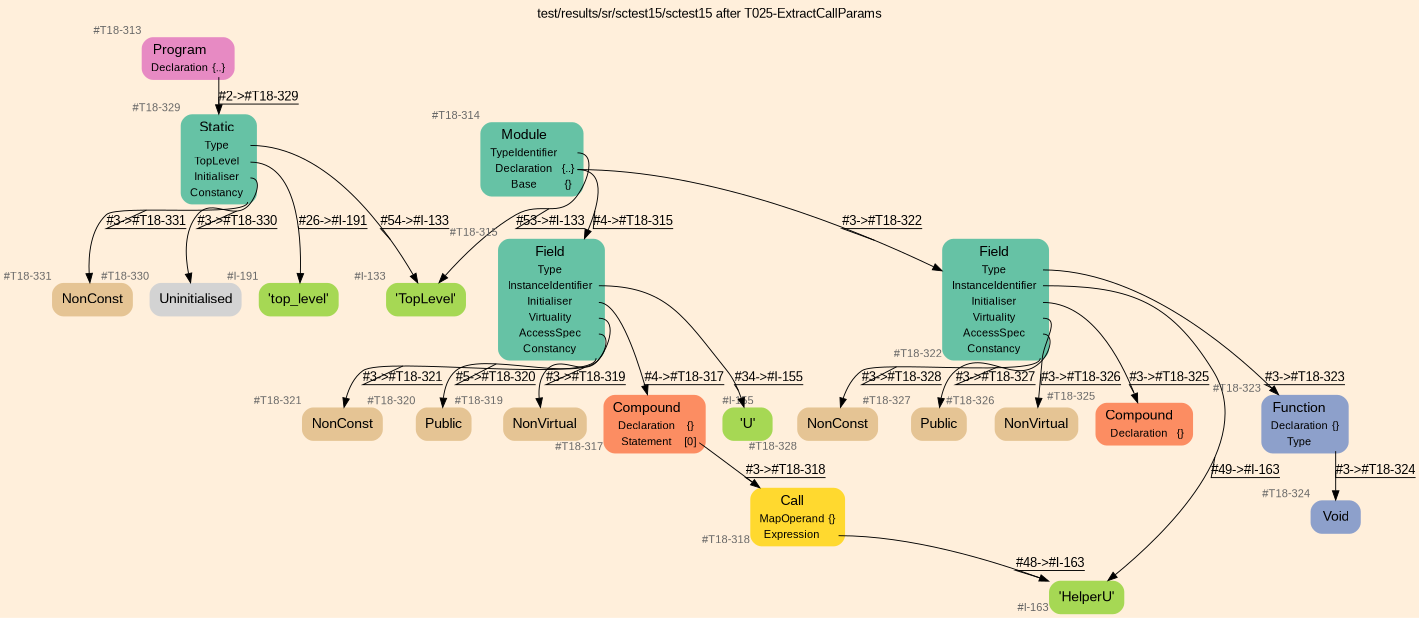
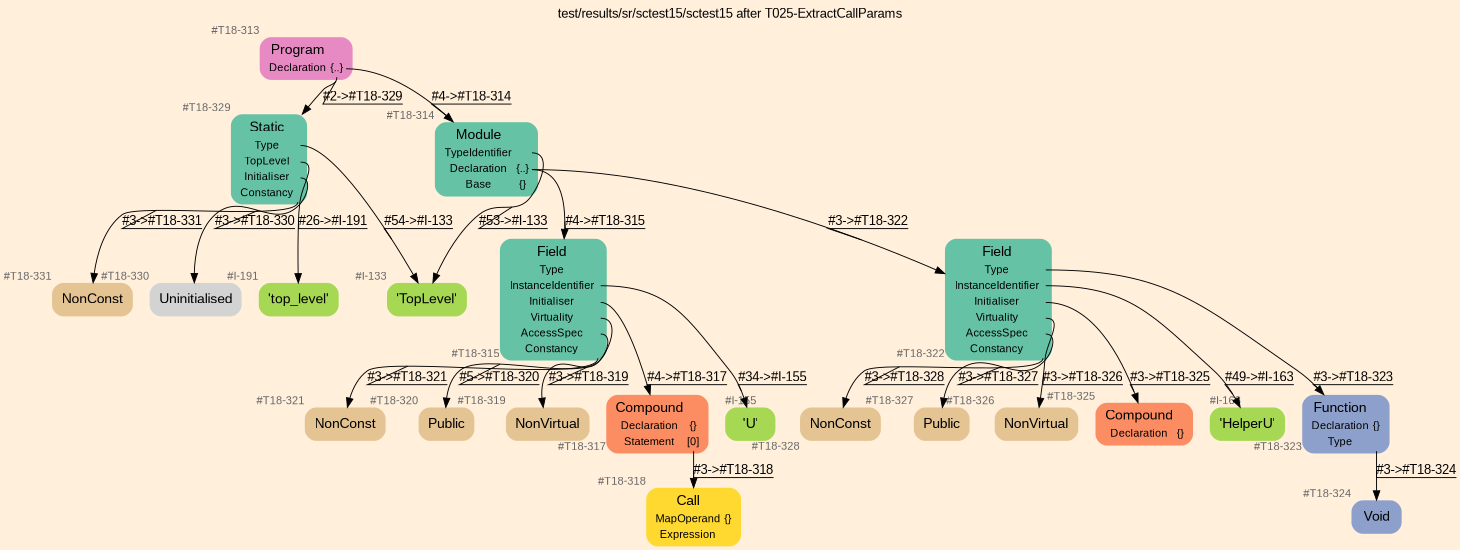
  digraph {
    bgcolor=antiquewhite1
    color=black
    fontcolor=black
    fontname=Arial
    label="test/results/sr/sctest15/sctest15 after T025-ExtractCallParams"
    labelloc=t
    rankdir=TB
    ranksep=0.3
    node [fillcolor="/set28/7" fontcolor=grey40 fontname=Arial fontsize=12 shape=plaintext style="rounded,filled"]
    edge [color=black decorate=true fontcolor=black fontname=Arial tailport=port1]
    n1 [fillcolor="/set28/4" label=<<TABLE BORDER="0" CELLBORDER="0" CELLSPACING="0">      <TR><TD><FONT COLOR="black" POINT-SIZE="15">Program</FONT></TD></TR>      <TR><TD><FONT COLOR="black" POINT-SIZE="12">Declaration</FONT></TD><TD PORT="port0"><FONT COLOR="black" POINT-SIZE="12">{..}</FONT></TD></TR>     </TABLE>> xlabel="#T18-313"]
    n2 [fillcolor="/set28/1" label=<<TABLE BORDER="0" CELLBORDER="0" CELLSPACING="0">      <TR><TD><FONT COLOR="black" POINT-SIZE="15">Module</FONT></TD></TR>      <TR><TD><FONT COLOR="black" POINT-SIZE="12">TypeIdentifier</FONT></TD><TD PORT="port0"></TD></TR>      <TR><TD><FONT COLOR="black" POINT-SIZE="12">Declaration</FONT></TD><TD PORT="port1"><FONT COLOR="black" POINT-SIZE="12">{..}</FONT></TD></TR>      <TR><TD><FONT COLOR="black" POINT-SIZE="12">Base</FONT></TD><TD PORT="port2"><FONT COLOR="black" POINT-SIZE="12">{}</FONT></TD></TR>     </TABLE>> xlabel="#T18-314"]
    n3 [fillcolor="/set28/1" label=<<TABLE BORDER="0" CELLBORDER="0" CELLSPACING="0">      <TR><TD><FONT COLOR="black" POINT-SIZE="15">Static</FONT></TD></TR>      <TR><TD><FONT COLOR="black" POINT-SIZE="12">Type</FONT></TD><TD PORT="port0"></TD></TR>      <TR><TD><FONT COLOR="black" POINT-SIZE="12">TopLevel</FONT></TD><TD PORT="port1"></TD></TR>      <TR><TD><FONT COLOR="black" POINT-SIZE="12">Initialiser</FONT></TD><TD PORT="port2"></TD></TR>      <TR><TD><FONT COLOR="black" POINT-SIZE="12">Constancy</FONT></TD><TD PORT="port3"></TD></TR>     </TABLE>> xlabel="#T18-329"]
    n4 [fillcolor="/set28/5" label=<<TABLE BORDER="0" CELLBORDER="0" CELLSPACING="0">      <TR><TD><FONT COLOR="black" POINT-SIZE="15">'TopLevel'</FONT></TD></TR>     </TABLE>> xlabel="#I-133"]
    n5 [fillcolor="/set28/1" label=<<TABLE BORDER="0" CELLBORDER="0" CELLSPACING="0">      <TR><TD><FONT COLOR="black" POINT-SIZE="15">Field</FONT></TD></TR>      <TR><TD><FONT COLOR="black" POINT-SIZE="12">Type</FONT></TD><TD PORT="port0"></TD></TR>      <TR><TD><FONT COLOR="black" POINT-SIZE="12">InstanceIdentifier</FONT></TD><TD PORT="port1"></TD></TR>      <TR><TD><FONT COLOR="black" POINT-SIZE="12">Initialiser</FONT></TD><TD PORT="port2"></TD></TR>      <TR><TD><FONT COLOR="black" POINT-SIZE="12">Virtuality</FONT></TD><TD PORT="port3"></TD></TR>      <TR><TD><FONT COLOR="black" POINT-SIZE="12">AccessSpec</FONT></TD><TD PORT="port4"></TD></TR>      <TR><TD><FONT COLOR="black" POINT-SIZE="12">Constancy</FONT></TD><TD PORT="port5"></TD></TR>     </TABLE>> xlabel="#T18-315"]
    n6 [fillcolor="/set28/1" label=<<TABLE BORDER="0" CELLBORDER="0" CELLSPACING="0">      <TR><TD><FONT COLOR="black" POINT-SIZE="15">Field</FONT></TD></TR>      <TR><TD><FONT COLOR="black" POINT-SIZE="12">Type</FONT></TD><TD PORT="port0"></TD></TR>      <TR><TD><FONT COLOR="black" POINT-SIZE="12">InstanceIdentifier</FONT></TD><TD PORT="port1"></TD></TR>      <TR><TD><FONT COLOR="black" POINT-SIZE="12">Initialiser</FONT></TD><TD PORT="port2"></TD></TR>      <TR><TD><FONT COLOR="black" POINT-SIZE="12">Virtuality</FONT></TD><TD PORT="port3"></TD></TR>      <TR><TD><FONT COLOR="black" POINT-SIZE="12">AccessSpec</FONT></TD><TD PORT="port4"></TD></TR>      <TR><TD><FONT COLOR="black" POINT-SIZE="12">Constancy</FONT></TD><TD PORT="port5"></TD></TR>     </TABLE>> xlabel="#T18-322"]
    n7 [fillcolor="/set28/5" label=<<TABLE BORDER="0" CELLBORDER="0" CELLSPACING="0">      <TR><TD><FONT COLOR="black" POINT-SIZE="15">'top_level'</FONT></TD></TR>     </TABLE>> xlabel="#I-191"]
    n8 [label=<<TABLE BORDER="0" CELLBORDER="0" CELLSPACING="0">      <TR><TD><FONT COLOR="black" POINT-SIZE="15">Uninitialised</FONT></TD></TR>     </TABLE>> xlabel="#T18-330" fillcolor=""]
    n9 [label=<<TABLE BORDER="0" CELLBORDER="0" CELLSPACING="0">      <TR><TD><FONT COLOR="black" POINT-SIZE="15">NonConst</FONT></TD></TR>     </TABLE>> xlabel="#T18-331"]
    n10 [fillcolor="/set28/5" label=<<TABLE BORDER="0" CELLBORDER="0" CELLSPACING="0">      <TR><TD><FONT COLOR="black" POINT-SIZE="15">'U'</FONT></TD></TR>     </TABLE>> xlabel="#I-155"]
    n11 [fillcolor="/set28/2" label=<<TABLE BORDER="0" CELLBORDER="0" CELLSPACING="0">      <TR><TD><FONT COLOR="black" POINT-SIZE="15">Compound</FONT></TD></TR>      <TR><TD><FONT COLOR="black" POINT-SIZE="12">Declaration</FONT></TD><TD PORT="port0"><FONT COLOR="black" POINT-SIZE="12">{}</FONT></TD></TR>      <TR><TD><FONT COLOR="black" POINT-SIZE="12">Statement</FONT></TD><TD PORT="port1"><FONT COLOR="black" POINT-SIZE="12">[0]</FONT></TD></TR>     </TABLE>> xlabel="#T18-317"]
    n12 [label=<<TABLE BORDER="0" CELLBORDER="0" CELLSPACING="0">      <TR><TD><FONT COLOR="black" POINT-SIZE="15">NonVirtual</FONT></TD></TR>     </TABLE>> xlabel="#T18-319"]
    n13 [label=<<TABLE BORDER="0" CELLBORDER="0" CELLSPACING="0">      <TR><TD><FONT COLOR="black" POINT-SIZE="15">Public</FONT></TD></TR>     </TABLE>> xlabel="#T18-320"]
    n14 [label=<<TABLE BORDER="0" CELLBORDER="0" CELLSPACING="0">      <TR><TD><FONT COLOR="black" POINT-SIZE="15">NonConst</FONT></TD></TR>     </TABLE>> xlabel="#T18-321"]
    n15 [fillcolor="/set28/5" label=<<TABLE BORDER="0" CELLBORDER="0" CELLSPACING="0">      <TR><TD><FONT COLOR="black" POINT-SIZE="15">'HelperU'</FONT></TD></TR>     </TABLE>> xlabel="#I-163"]
    n16 [fillcolor="/set28/3" label=<<TABLE BORDER="0" CELLBORDER="0" CELLSPACING="0">      <TR><TD><FONT COLOR="black" POINT-SIZE="15">Function</FONT></TD></TR>      <TR><TD><FONT COLOR="black" POINT-SIZE="12">Declaration</FONT></TD><TD PORT="port0"><FONT COLOR="black" POINT-SIZE="12">{}</FONT></TD></TR>      <TR><TD><FONT COLOR="black" POINT-SIZE="12">Type</FONT></TD><TD PORT="port1"></TD></TR>     </TABLE>> xlabel="#T18-323"]
    n17 [fillcolor="/set28/2" label=<<TABLE BORDER="0" CELLBORDER="0" CELLSPACING="0">      <TR><TD><FONT COLOR="black" POINT-SIZE="15">Compound</FONT></TD></TR>      <TR><TD><FONT COLOR="black" POINT-SIZE="12">Declaration</FONT></TD><TD PORT="port0"><FONT COLOR="black" POINT-SIZE="12">{}</FONT></TD></TR>     </TABLE>> xlabel="#T18-325"]
    n18 [label=<<TABLE BORDER="0" CELLBORDER="0" CELLSPACING="0">      <TR><TD><FONT COLOR="black" POINT-SIZE="15">NonVirtual</FONT></TD></TR>     </TABLE>> xlabel="#T18-326"]
    n19 [label=<<TABLE BORDER="0" CELLBORDER="0" CELLSPACING="0">      <TR><TD><FONT COLOR="black" POINT-SIZE="15">Public</FONT></TD></TR>     </TABLE>> xlabel="#T18-327"]
    n20 [label=<<TABLE BORDER="0" CELLBORDER="0" CELLSPACING="0">      <TR><TD><FONT COLOR="black" POINT-SIZE="15">NonConst</FONT></TD></TR>     </TABLE>> xlabel="#T18-328"]
    n21 [fillcolor="/set28/6" label=<<TABLE BORDER="0" CELLBORDER="0" CELLSPACING="0">      <TR><TD><FONT COLOR="black" POINT-SIZE="15">Call</FONT></TD></TR>      <TR><TD><FONT COLOR="black" POINT-SIZE="12">MapOperand</FONT></TD><TD PORT="port0"><FONT COLOR="black" POINT-SIZE="12">{}</FONT></TD></TR>      <TR><TD><FONT COLOR="black" POINT-SIZE="12">Expression</FONT></TD><TD PORT="port1"></TD></TR>     </TABLE>> xlabel="#T18-318"]
    n22 [fillcolor="/set28/3" label=<<TABLE BORDER="0" CELLBORDER="0" CELLSPACING="0">      <TR><TD><FONT COLOR="black" POINT-SIZE="15">Void</FONT></TD></TR>     </TABLE>> xlabel="#T18-324"]
+   n1 -> n2 [label="#4-&gt;#T18-314" tailport=port0]
    n1 -> n3 [label="#2-&gt;#T18-329" tailport=port0]
    n2 -> n4 [label="#53-&gt;#I-133" tailport=port0]
    n2 -> n5 [label="#4-&gt;#T18-315"]
    n2 -> n6 [label="#3-&gt;#T18-322"]
    n3 -> n4 [label="#54-&gt;#I-133" tailport=port0]
    n3 -> n7 [label="#26-&gt;#I-191"]
    n3 -> n8 [label="#3-&gt;#T18-330" tailport=port2]
    n3 -> n9 [label="#3-&gt;#T18-331" tailport=port3]
    n5 -> n10 [label="#34-&gt;#I-155"]
    n5 -> n11 [label="#4-&gt;#T18-317" tailport=port2]
    n5 -> n12 [label="#3-&gt;#T18-319" tailport=port3]
    n5 -> n13 [label="#5-&gt;#T18-320" tailport=port4]
    n5 -> n14 [label="#3-&gt;#T18-321" tailport=port5]
    n6 -> n15 [label="#49-&gt;#I-163"]
    n6 -> n16 [label="#3-&gt;#T18-323" tailport=port0]
    n6 -> n17 [label="#3-&gt;#T18-325" tailport=port2]
    n6 -> n18 [label="#3-&gt;#T18-326" tailport=port3]
    n6 -> n19 [label="#3-&gt;#T18-327" tailport=port4]
    n6 -> n20 [label="#3-&gt;#T18-328" tailport=port5]
    n11 -> n21 [label="#3-&gt;#T18-318"]
    n16 -> n22 [label="#3-&gt;#T18-324"]
-   n21 -> n15 [label="#48-&gt;#I-163"]
  }
